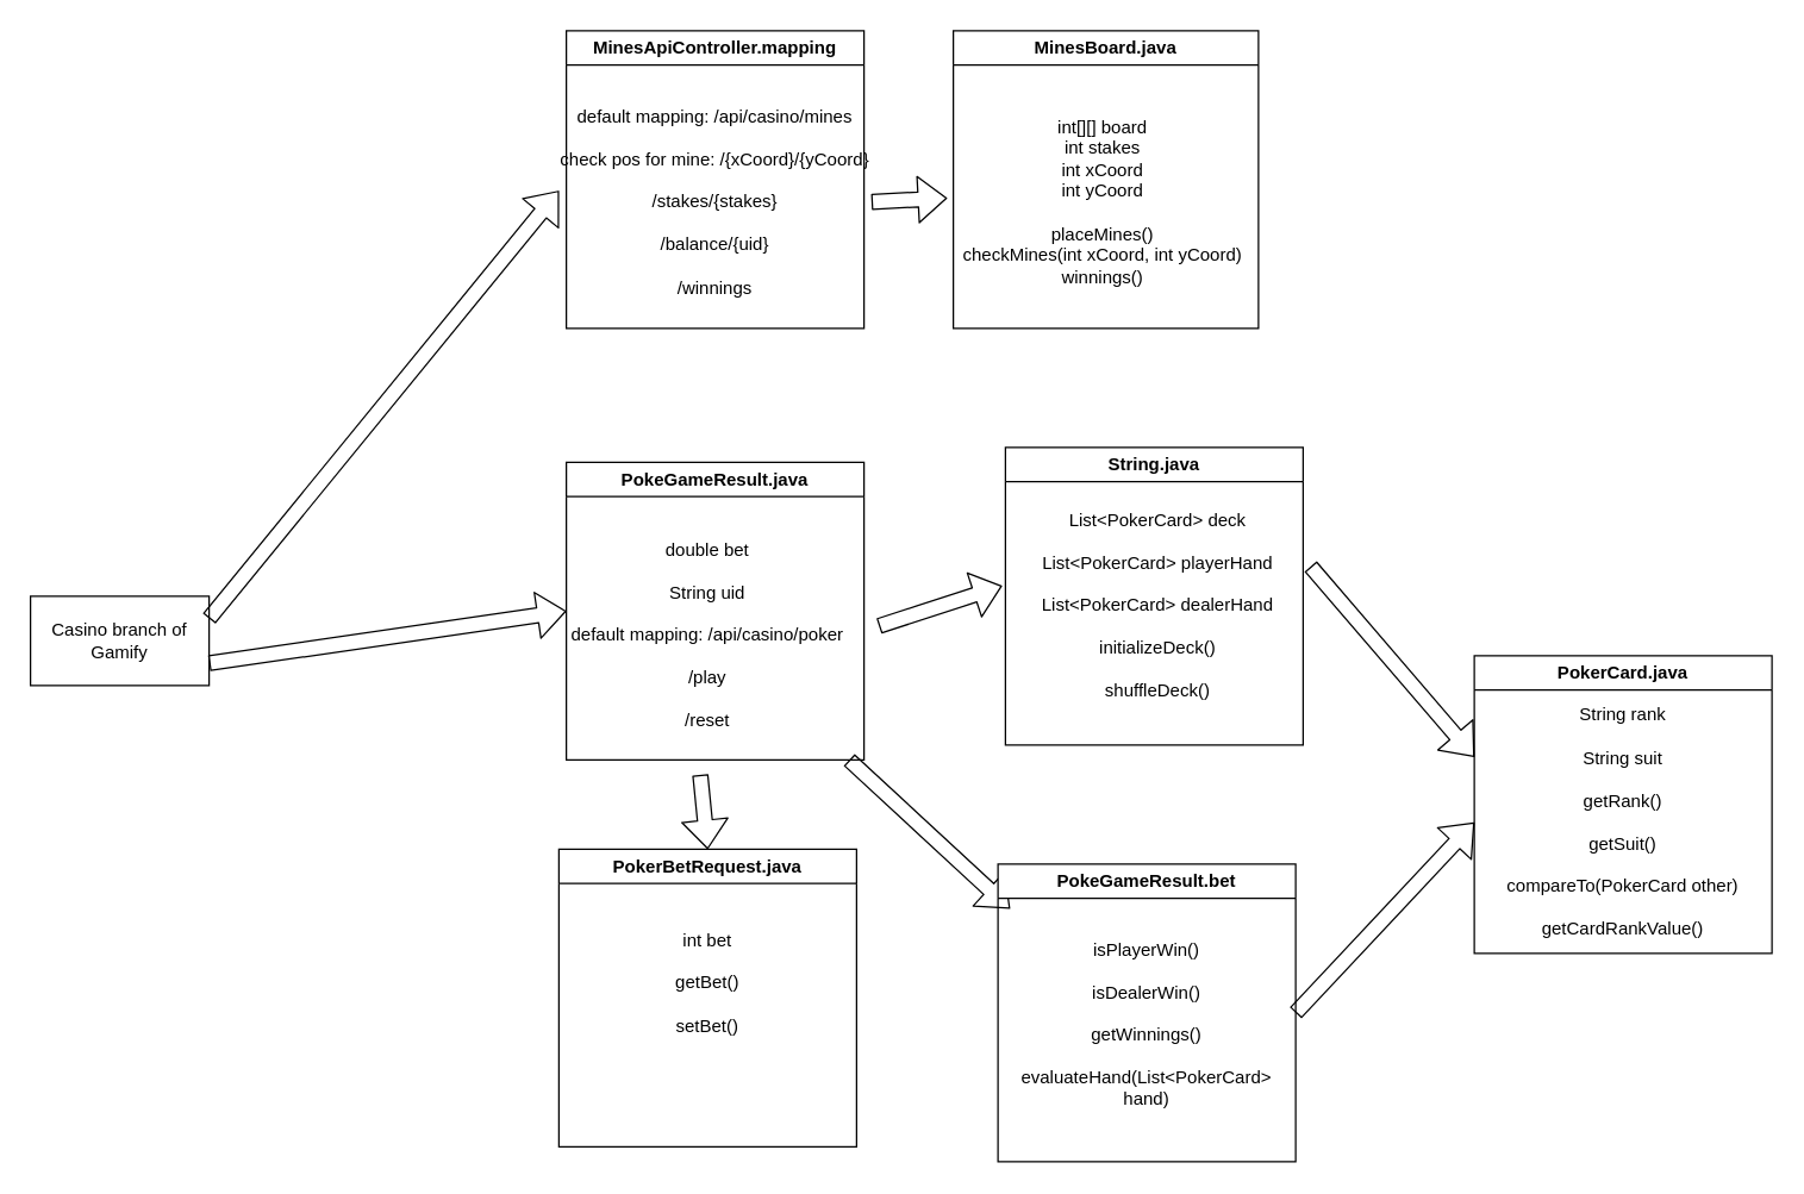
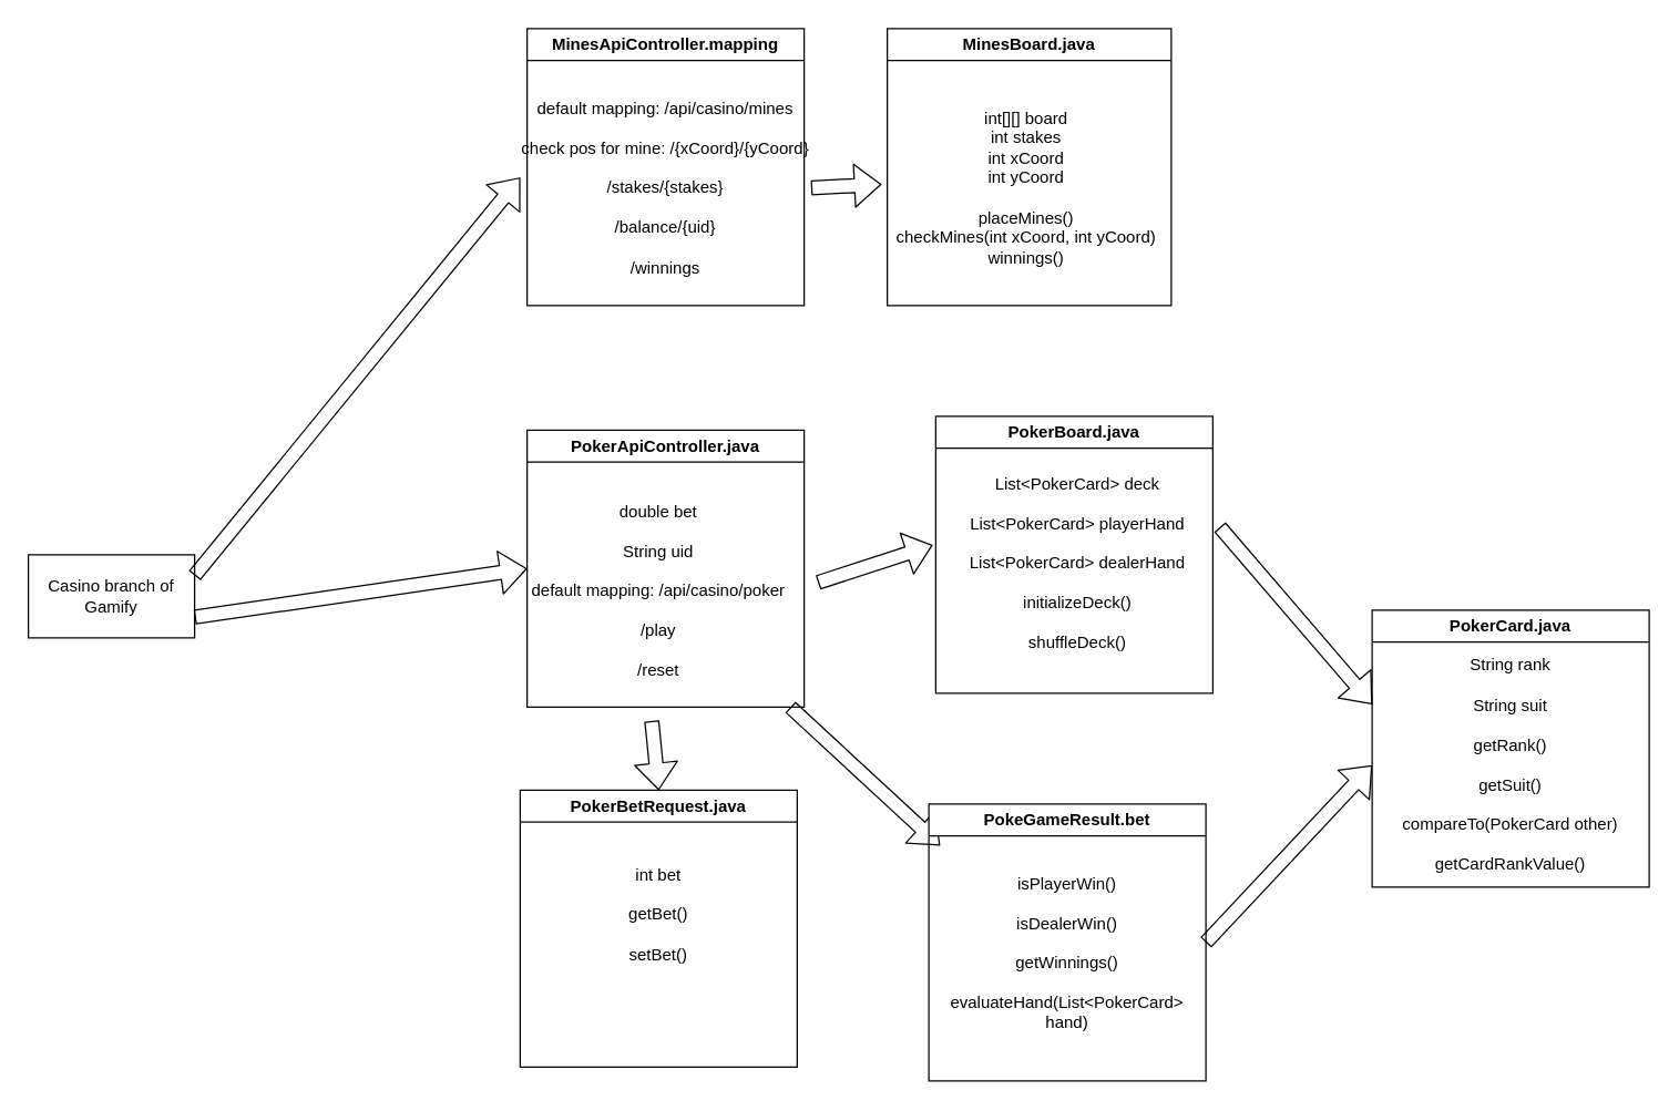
  <mxCell id="0" />
  <mxCell id="1" parent="0" />
  <mxCell id="2" value="MinesBoard.java" style="swimlane;whiteSpace=wrap;html=1;" vertex="1" parent="1"><mxGeometry x="640" y="20" width="205" height="200" as="geometry" /></mxCell>
  <mxCell id="3" value="int[][] board&lt;br&gt;int stakes&lt;br&gt;int xCoord&lt;br&gt;int yCoord&lt;br&gt;&lt;br&gt;placeMines()&lt;br&gt;checkMines(int xCoord, int yCoord)&lt;br&gt;winnings()" style="text;html=1;align=center;verticalAlign=middle;resizable=0;points=[];autosize=1;strokeColor=none;fillColor=none;" vertex="1" parent="2"><mxGeometry x="-5" y="50" width="210" height="130" as="geometry" /></mxCell>
  <mxCell id="4" value="MinesApiController.mapping" style="swimlane;whiteSpace=wrap;html=1;" vertex="1" parent="1"><mxGeometry x="380" y="20" width="200" height="200" as="geometry" /></mxCell>
  <mxCell id="5" value="default mapping: /api/casino/mines&lt;br&gt;&lt;br&gt;check pos for mine: /{xCoord}/{yCoord}&lt;br&gt;&lt;br&gt;/stakes/{stakes}&lt;br&gt;&lt;br&gt;/balance/{uid}&lt;br&gt;&lt;br&gt;/winnings" style="text;html=1;strokeColor=none;fillColor=none;align=center;verticalAlign=middle;whiteSpace=wrap;rounded=0;" vertex="1" parent="4"><mxGeometry x="-5" y="100" width="210" height="30" as="geometry" /></mxCell>
  <mxCell id="6" value="" style="shape=flexArrow;endArrow=classic;html=1;entryX=0.004;entryY=0.48;entryDx=0;entryDy=0;entryPerimeter=0;exitX=1;exitY=0.5;exitDx=0;exitDy=0;" edge="1" parent="1" source="5" target="3"><mxGeometry width="50" height="50" relative="1" as="geometry"><mxPoint x="540" y="240" as="sourcePoint" /><mxPoint x="590" y="190" as="targetPoint" /></mxGeometry></mxCell>
- <mxCell id="7" value="PokeGameResult.java" style="swimlane;whiteSpace=wrap;html=1;" vertex="1" parent="1"><mxGeometry x="380" y="310" width="200" height="200" as="geometry" /></mxCell>
+ <mxCell id="7" value="PokerApiController.java" style="swimlane;whiteSpace=wrap;html=1;" vertex="1" parent="1"><mxGeometry x="380" y="310" width="200" height="200" as="geometry" /></mxCell>
  <mxCell id="8" value="double bet&lt;br&gt;&lt;br&gt;String uid&lt;br&gt;&lt;br&gt;default mapping: /api/casino/poker&lt;br&gt;&lt;br&gt;/play&lt;br&gt;&lt;br&gt;/reset" style="text;html=1;strokeColor=none;fillColor=none;align=center;verticalAlign=middle;whiteSpace=wrap;rounded=0;" vertex="1" parent="7"><mxGeometry y="41" width="190" height="149" as="geometry" /></mxCell>
  <mxCell id="9" value="" style="shape=flexArrow;endArrow=classic;html=1;entryX=0.5;entryY=0;entryDx=0;entryDy=0;" edge="1" parent="7" target="14"><mxGeometry width="50" height="50" relative="1" as="geometry"><mxPoint x="90" y="210" as="sourcePoint" /><mxPoint x="140" y="160" as="targetPoint" /></mxGeometry></mxCell>
  <mxCell id="10" value="" style="shape=flexArrow;endArrow=classic;html=1;" edge="1" parent="7" target="21"><mxGeometry width="50" height="50" relative="1" as="geometry"><mxPoint x="190" y="200" as="sourcePoint" /><mxPoint x="240" y="150" as="targetPoint" /></mxGeometry></mxCell>
  <mxCell id="11" value="Casino branch of Gamify" style="rounded=0;whiteSpace=wrap;html=1;" vertex="1" parent="1"><mxGeometry x="20" y="400" width="120" height="60" as="geometry" /></mxCell>
  <mxCell id="12" value="" style="shape=flexArrow;endArrow=classic;html=1;exitX=1;exitY=0.25;exitDx=0;exitDy=0;entryX=0;entryY=0.25;entryDx=0;entryDy=0;" edge="1" parent="1" source="11" target="5"><mxGeometry width="50" height="50" relative="1" as="geometry"><mxPoint x="500" y="360" as="sourcePoint" /><mxPoint x="550" y="310" as="targetPoint" /></mxGeometry></mxCell>
  <mxCell id="13" value="" style="shape=flexArrow;endArrow=classic;html=1;exitX=1;exitY=0.75;exitDx=0;exitDy=0;entryX=0;entryY=0.5;entryDx=0;entryDy=0;" edge="1" parent="1" source="11" target="7"><mxGeometry width="50" height="50" relative="1" as="geometry"><mxPoint x="500" y="360" as="sourcePoint" /><mxPoint x="550" y="310" as="targetPoint" /></mxGeometry></mxCell>
  <mxCell id="14" value="PokerBetRequest.java" style="swimlane;whiteSpace=wrap;html=1;" vertex="1" parent="1"><mxGeometry x="375" y="570" width="200" height="200" as="geometry" /></mxCell>
- <mxCell id="15" value="String.java" style="swimlane;whiteSpace=wrap;html=1;" vertex="1" parent="1"><mxGeometry x="675" y="300" width="200" height="200" as="geometry" /></mxCell>
+ <mxCell id="15" value="PokerBoard.java" style="swimlane;whiteSpace=wrap;html=1;" vertex="1" parent="1"><mxGeometry x="675" y="300" width="200" height="200" as="geometry" /></mxCell>
  <mxCell id="16" value="List&amp;lt;PokerCard&amp;gt; deck&lt;br&gt;&lt;br&gt;List&amp;lt;PokerCard&amp;gt; playerHand&lt;br&gt;&lt;br&gt;List&amp;lt;PokerCard&amp;gt; dealerHand&lt;br&gt;&lt;br&gt;initializeDeck()&lt;br&gt;&lt;br&gt;shuffleDeck()" style="text;html=1;strokeColor=none;fillColor=none;align=center;verticalAlign=middle;whiteSpace=wrap;rounded=0;" vertex="1" parent="1"><mxGeometry x="675" y="322" width="205" height="168" as="geometry" /></mxCell>
  <mxCell id="17" value="PokerCard.java" style="swimlane;whiteSpace=wrap;html=1;" vertex="1" parent="1"><mxGeometry x="990" y="440" width="200" height="200" as="geometry" /></mxCell>
  <mxCell id="18" value="String rank&lt;br&gt;&lt;br&gt;String suit&lt;br&gt;&lt;br&gt;getRank()&lt;br&gt;&lt;br&gt;getSuit()&lt;br&gt;&lt;br&gt;compareTo(PokerCard other)&lt;br&gt;&lt;br&gt;getCardRankValue()" style="text;html=1;strokeColor=none;fillColor=none;align=center;verticalAlign=middle;whiteSpace=wrap;rounded=0;" vertex="1" parent="17"><mxGeometry y="24" width="200" height="176" as="geometry" /></mxCell>
  <mxCell id="19" value="int bet&lt;br&gt;&lt;br&gt;getBet()&lt;br&gt;&lt;br&gt;setBet()" style="text;html=1;strokeColor=none;fillColor=none;align=center;verticalAlign=middle;whiteSpace=wrap;rounded=0;" vertex="1" parent="1"><mxGeometry x="380" y="575" width="190" height="170" as="geometry" /></mxCell>
  <mxCell id="20" value="PokeGameResult.bet" style="swimlane;whiteSpace=wrap;html=1;" vertex="1" parent="1"><mxGeometry x="670" y="580" width="200" height="200" as="geometry" /></mxCell>
  <mxCell id="21" value="isPlayerWin()&lt;br&gt;&lt;br&gt;isDealerWin()&lt;br&gt;&lt;br&gt;getWinnings()&lt;br&gt;&lt;br&gt;evaluateHand(List&amp;lt;PokerCard&amp;gt; hand)&lt;br&gt;&lt;br&gt;" style="text;html=1;strokeColor=none;fillColor=none;align=center;verticalAlign=middle;whiteSpace=wrap;rounded=0;" vertex="1" parent="20"><mxGeometry y="30" width="200" height="170" as="geometry" /></mxCell>
  <mxCell id="22" value="" style="shape=flexArrow;endArrow=classic;html=1;entryX=-0.011;entryY=0.423;entryDx=0;entryDy=0;entryPerimeter=0;" edge="1" parent="1" target="16"><mxGeometry width="50" height="50" relative="1" as="geometry"><mxPoint x="590" y="420" as="sourcePoint" /><mxPoint x="640" y="370" as="targetPoint" /></mxGeometry></mxCell>
  <mxCell id="23" value="" style="shape=flexArrow;endArrow=classic;html=1;entryX=0;entryY=0.5;entryDx=0;entryDy=0;" edge="1" parent="1" target="18"><mxGeometry width="50" height="50" relative="1" as="geometry"><mxPoint x="870" y="680" as="sourcePoint" /><mxPoint x="920" y="630" as="targetPoint" /></mxGeometry></mxCell>
  <mxCell id="24" value="" style="shape=flexArrow;endArrow=classic;html=1;entryX=0;entryY=0.25;entryDx=0;entryDy=0;" edge="1" parent="1" target="18"><mxGeometry width="50" height="50" relative="1" as="geometry"><mxPoint x="880" y="380" as="sourcePoint" /><mxPoint x="930" y="330" as="targetPoint" /></mxGeometry></mxCell>
